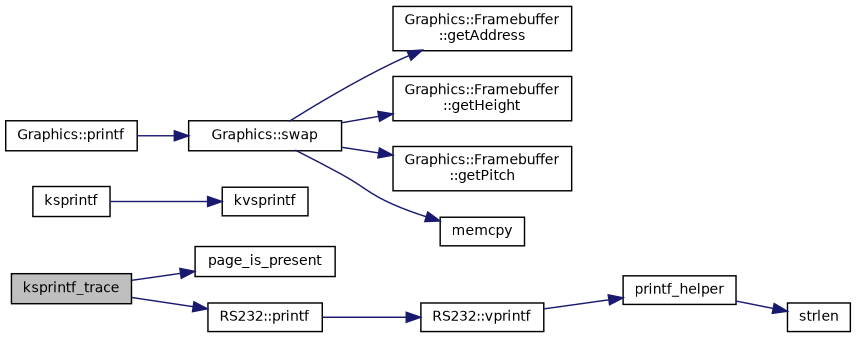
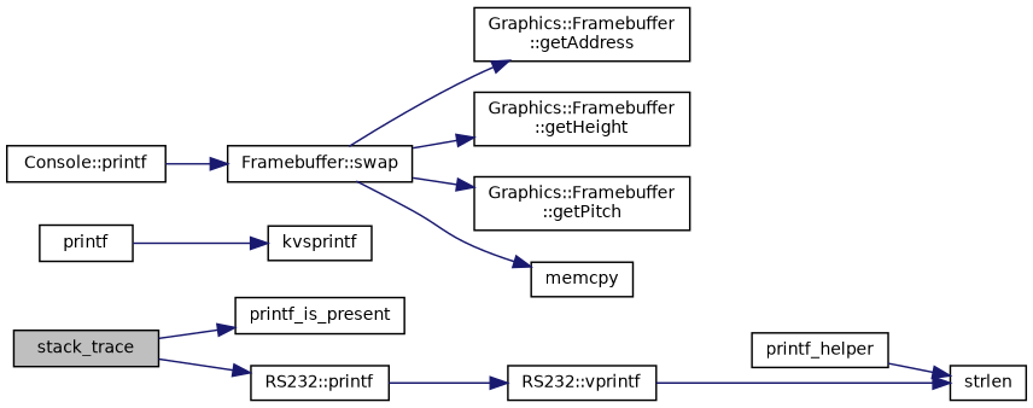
  digraph {
    rankdir=LR
    node [color=black fillcolor=white fontname=Helvetica fontsize=10 shape=record style=filled]
    edge [color=midnightblue fontname=Helvetica fontsize=10 labelfontname=Helvetica labelfontsize=10 style=solid]
-   n1 [fillcolor=grey75 fontcolor=black height=0.2 label=ksprintf_trace width=0.4]
-   n2 [height=0.2 label=page_is_present width=0.4]
+   n1 [fillcolor=grey75 fontcolor=black height=0.2 label=stack_trace width=0.4]
+   n2 [height=0.2 label=printf_is_present width=0.4]
    n3 [height=0.2 label="RS232::printf" width=0.4]
-   n4 [height=0.2 label=ksprintf width=0.4]
+   n4 [height=0.2 label=printf width=0.4]
    n5 [height=0.2 label=kvsprintf width=0.4]
    n6 [height=0.2 label="RS232::vprintf" width=0.4]
-   n7 [height=0.2 label="Graphics::printf" width=0.4]
-   n8 [height=0.2 label="Graphics::swap" width=0.4]
+   n7 [height=0.2 label="Console::printf" width=0.4]
+   n8 [height=0.2 label="Framebuffer::swap" width=0.4]
    n9 [height=0.2 label=printf_helper width=0.4]
    n10 [height=0.2 label=strlen width=0.4]
    n11 [height=0.2 label="Graphics::Framebuffer\l::getAddress" width=0.4]
    n12 [height=0.2 label="Graphics::Framebuffer\l::getHeight" width=0.4]
    n13 [height=0.2 label="Graphics::Framebuffer\l::getPitch" width=0.4]
    n14 [height=0.2 label=memcpy width=0.4]
    n1 -> n2
    n1 -> n3
    n3 -> n6
    n4 -> n5
-   n6 -> n9
+   n6 -> n10
    n7 -> n8
    n8 -> n11
    n8 -> n12
    n8 -> n13
    n8 -> n14
    n9 -> n10
  }
